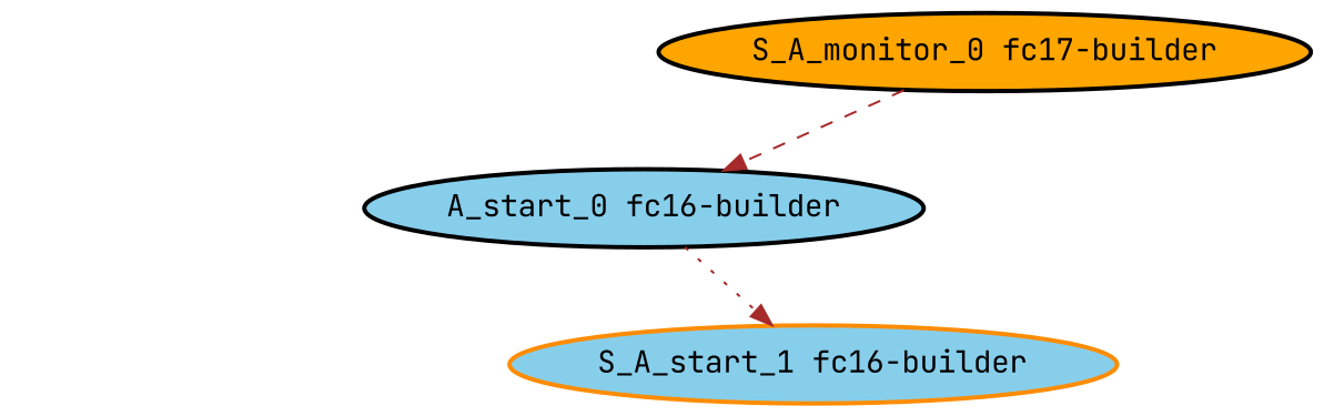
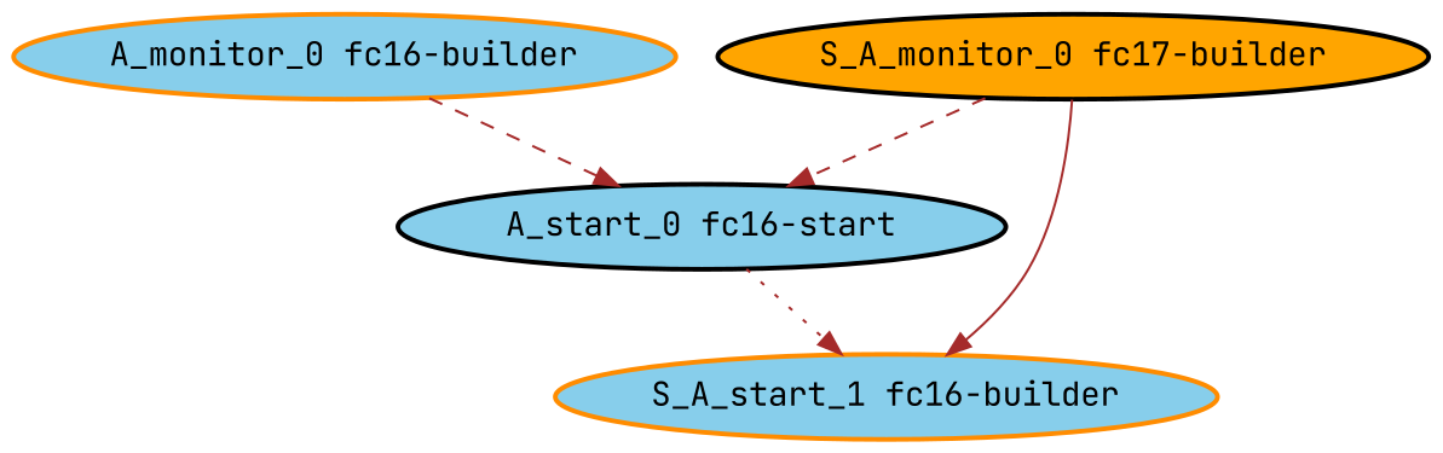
  digraph {
    fontname="JetBrains Mono"
    node [color=black fillcolor=skyblue fontcolor=black fontname="JetBrains Mono" style="bold,filled"]
    edge [color=brown fontname="JetBrains Mono" style=dashed]
-   "A_start_0 fc16-builder"
+   "A_start_0 fc16-builder" [label="A_start_0 fc16-start"]
+   "A_monitor_0 fc16-builder" [color=darkorange]
    n3 [color=darkorange label="S_A_start_1 fc16-builder"]
    n4 [fillcolor=orange label="S_A_monitor_0 fc17-builder"]
    "A_start_0 fc16-builder" -> n3 [style=dotted]
+   "A_monitor_0 fc16-builder" -> "A_start_0 fc16-builder"
    n4 -> "A_start_0 fc16-builder"
+   n4 -> n3 [style=solid]
  }
